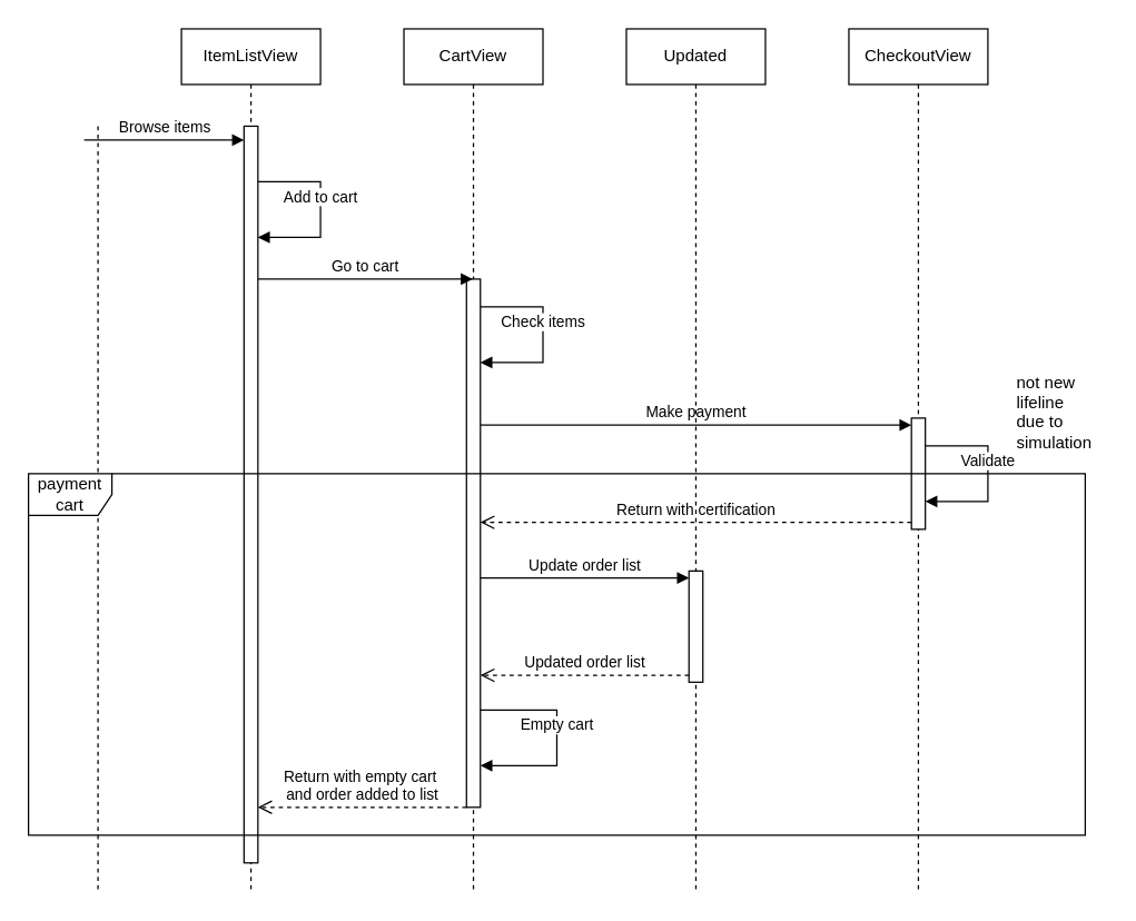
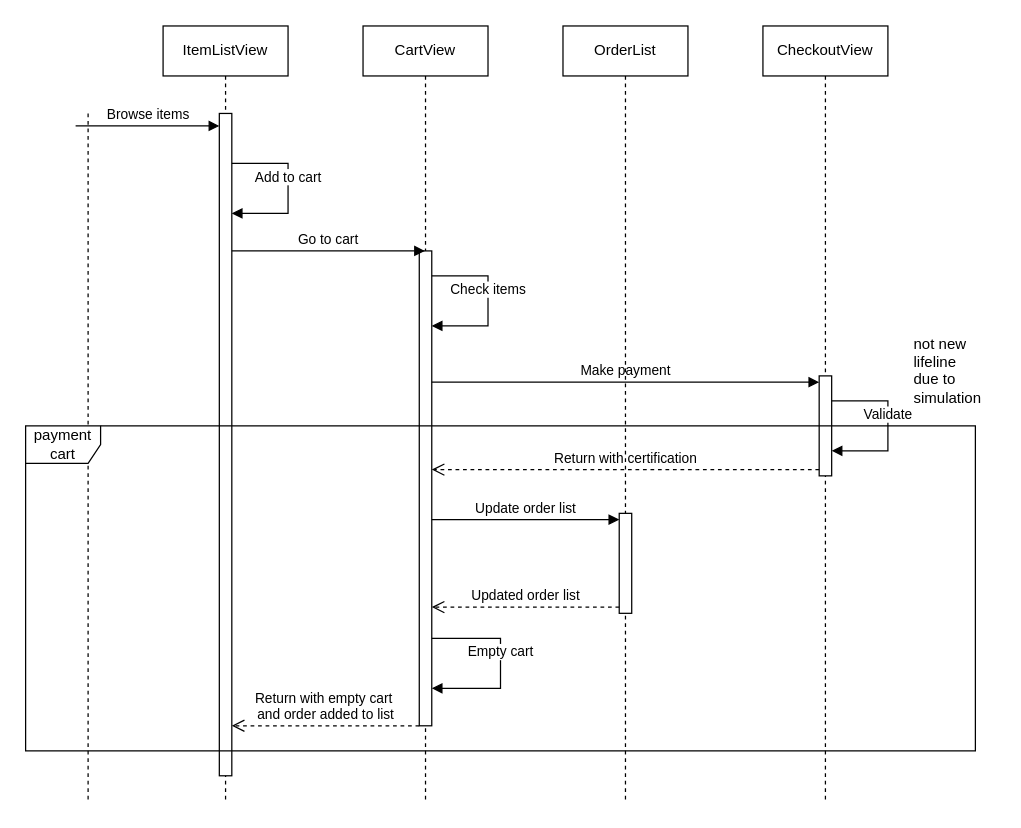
  <mxCell id="0" />
  <mxCell id="1" parent="0" />
  <mxCell id="2" value="ItemListView" style="shape=umlLifeline;perimeter=lifelinePerimeter;whiteSpace=wrap;html=1;container=0;dropTarget=0;collapsible=0;recursiveResize=0;outlineConnect=0;portConstraint=eastwest;newEdgeStyle={&quot;edgeStyle&quot;:&quot;elbowEdgeStyle&quot;,&quot;elbow&quot;:&quot;vertical&quot;,&quot;curved&quot;:0,&quot;rounded&quot;:0};" parent="1" vertex="1"><mxGeometry x="130" y="20" width="100" height="620" as="geometry" /></mxCell>
  <mxCell id="3" value="" style="html=1;points=[];perimeter=orthogonalPerimeter;outlineConnect=0;targetShapes=umlLifeline;portConstraint=eastwest;newEdgeStyle={&quot;edgeStyle&quot;:&quot;elbowEdgeStyle&quot;,&quot;elbow&quot;:&quot;vertical&quot;,&quot;curved&quot;:0,&quot;rounded&quot;:0};" parent="2" vertex="1"><mxGeometry x="45" y="70" width="10" height="530" as="geometry" /></mxCell>
  <mxCell id="4" value="CartView" style="shape=umlLifeline;perimeter=lifelinePerimeter;whiteSpace=wrap;html=1;container=0;dropTarget=0;collapsible=0;recursiveResize=0;outlineConnect=0;portConstraint=eastwest;newEdgeStyle={&quot;edgeStyle&quot;:&quot;elbowEdgeStyle&quot;,&quot;elbow&quot;:&quot;vertical&quot;,&quot;curved&quot;:0,&quot;rounded&quot;:0};" parent="1" vertex="1"><mxGeometry x="290" y="20" width="100" height="620" as="geometry" /></mxCell>
  <mxCell id="5" value="" style="html=1;points=[];perimeter=orthogonalPerimeter;outlineConnect=0;targetShapes=umlLifeline;portConstraint=eastwest;newEdgeStyle={&quot;edgeStyle&quot;:&quot;elbowEdgeStyle&quot;,&quot;elbow&quot;:&quot;vertical&quot;,&quot;curved&quot;:0,&quot;rounded&quot;:0};" parent="4" vertex="1"><mxGeometry x="45" y="180" width="10" height="380" as="geometry" /></mxCell>
  <mxCell id="6" value="Check items" style="html=1;verticalAlign=bottom;endArrow=block;curved=0;rounded=0;elbow=vertical;" edge="1" parent="4" target="5"><mxGeometry width="80" relative="1" as="geometry"><mxPoint x="55" y="200" as="sourcePoint" /><mxPoint x="110" y="280" as="targetPoint" /><Array as="points"><mxPoint x="100" y="200" /><mxPoint x="100" y="240" /></Array></mxGeometry></mxCell>
  <mxCell id="7" value="Empty cart" style="html=1;verticalAlign=bottom;endArrow=block;curved=0;rounded=0;" edge="1" parent="4"><mxGeometry width="80" relative="1" as="geometry"><mxPoint x="55" y="490" as="sourcePoint" /><mxPoint x="55" y="530" as="targetPoint" /><Array as="points"><mxPoint x="110" y="490" /><mxPoint x="110" y="510" /><mxPoint x="110" y="530" /></Array></mxGeometry></mxCell>
  <mxCell id="8" value="Browse items" style="html=1;verticalAlign=bottom;endArrow=block;curved=0;rounded=0;" edge="1" parent="1" target="3"><mxGeometry width="80" relative="1" as="geometry"><mxPoint x="60" y="100" as="sourcePoint" /><mxPoint x="150" y="100" as="targetPoint" /></mxGeometry></mxCell>
  <mxCell id="9" value="Add to cart" style="html=1;verticalAlign=bottom;endArrow=block;curved=0;rounded=0;" edge="1" parent="1" target="3"><mxGeometry width="80" relative="1" as="geometry"><mxPoint x="185" y="130" as="sourcePoint" /><mxPoint x="240" y="170" as="targetPoint" /><Array as="points"><mxPoint x="230" y="130" /><mxPoint x="230" y="170" /></Array></mxGeometry></mxCell>
  <mxCell id="10" value="Go to cart" style="html=1;verticalAlign=bottom;endArrow=block;curved=0;rounded=0;" edge="1" parent="1" source="3" target="4"><mxGeometry width="80" relative="1" as="geometry"><mxPoint x="210" y="230" as="sourcePoint" /><mxPoint x="290" y="230" as="targetPoint" /><Array as="points"><mxPoint x="240" y="200" /></Array></mxGeometry></mxCell>
  <mxCell id="11" value="Make payment" style="html=1;verticalAlign=bottom;endArrow=block;curved=0;rounded=0;entryX=0;entryY=0;entryDx=0;entryDy=5;entryPerimeter=0;" edge="1" parent="1" source="5" target="13"><mxGeometry width="80" relative="1" as="geometry"><mxPoint x="380" y="300" as="sourcePoint" /><mxPoint x="460" y="300" as="targetPoint" /></mxGeometry></mxCell>
  <mxCell id="12" value="CheckoutView" style="shape=umlLifeline;perimeter=lifelinePerimeter;whiteSpace=wrap;html=1;container=1;dropTarget=0;collapsible=0;recursiveResize=0;outlineConnect=0;portConstraint=eastwest;newEdgeStyle={&quot;curved&quot;:0,&quot;rounded&quot;:0};" vertex="1" parent="1"><mxGeometry x="610" y="20" width="100" height="620" as="geometry" /></mxCell>
  <mxCell id="13" value="" style="html=1;points=[[0,0,0,0,5],[0,1,0,0,-5],[1,0,0,0,5],[1,1,0,0,-5]];perimeter=orthogonalPerimeter;outlineConnect=0;targetShapes=umlLifeline;portConstraint=eastwest;newEdgeStyle={&quot;curved&quot;:0,&quot;rounded&quot;:0};" vertex="1" parent="12"><mxGeometry x="45" y="280" width="10" height="80" as="geometry" /></mxCell>
  <mxCell id="14" value="Validate" style="html=1;verticalAlign=bottom;endArrow=block;curved=0;rounded=0;" edge="1" parent="12" source="13" target="13"><mxGeometry width="80" relative="1" as="geometry"><mxPoint x="80" y="310" as="sourcePoint" /><mxPoint x="160" y="310" as="targetPoint" /><Array as="points"><mxPoint x="100" y="340" /></Array></mxGeometry></mxCell>
  <mxCell id="15" value="not new lifeline&amp;nbsp;&lt;div&gt;due to simulation&lt;/div&gt;" style="text;strokeColor=none;fillColor=none;align=left;verticalAlign=middle;spacingLeft=4;spacingRight=4;overflow=hidden;rotatable=0;points=[[0,0.5],[1,0.5]];portConstraint=eastwest;whiteSpace=wrap;html=1;labelBorderColor=none;textShadow=0;" vertex="1" parent="1"><mxGeometry x="725" y="265" width="70" height="60" as="geometry" /></mxCell>
  <mxCell id="16" value="Return with certification" style="html=1;verticalAlign=bottom;endArrow=open;dashed=1;endSize=8;curved=0;rounded=0;exitX=0;exitY=1;exitDx=0;exitDy=-5;exitPerimeter=0;" edge="1" parent="1" source="13" target="5"><mxGeometry relative="1" as="geometry"><mxPoint x="470" y="330" as="sourcePoint" /><mxPoint x="390" y="330" as="targetPoint" /></mxGeometry></mxCell>
  <mxCell id="17" value="Return with empty cart&amp;nbsp;&lt;div&gt;and order added to list&lt;/div&gt;" style="html=1;verticalAlign=bottom;endArrow=open;dashed=1;endSize=8;curved=0;rounded=0;" edge="1" parent="1"><mxGeometry relative="1" as="geometry"><mxPoint x="335" y="580" as="sourcePoint" /><mxPoint x="185" y="580" as="targetPoint" /></mxGeometry></mxCell>
  <mxCell id="18" value="Update order list" style="html=1;verticalAlign=bottom;endArrow=block;curved=0;rounded=0;entryX=0;entryY=0;entryDx=0;entryDy=5;entryPerimeter=0;" edge="1" parent="1" source="5" target="20"><mxGeometry width="80" relative="1" as="geometry"><mxPoint x="370" y="410" as="sourcePoint" /><mxPoint x="450" y="410" as="targetPoint" /></mxGeometry></mxCell>
- <mxCell id="19" value="Updated" style="shape=umlLifeline;perimeter=lifelinePerimeter;whiteSpace=wrap;html=1;container=1;dropTarget=0;collapsible=0;recursiveResize=0;outlineConnect=0;portConstraint=eastwest;newEdgeStyle={&quot;curved&quot;:0,&quot;rounded&quot;:0};" vertex="1" parent="1"><mxGeometry x="450" y="20" width="100" height="620" as="geometry" /></mxCell>
+ <mxCell id="19" value="OrderList" style="shape=umlLifeline;perimeter=lifelinePerimeter;whiteSpace=wrap;html=1;container=1;dropTarget=0;collapsible=0;recursiveResize=0;outlineConnect=0;portConstraint=eastwest;newEdgeStyle={&quot;curved&quot;:0,&quot;rounded&quot;:0};" vertex="1" parent="1"><mxGeometry x="450" y="20" width="100" height="620" as="geometry" /></mxCell>
  <mxCell id="20" value="" style="html=1;points=[[0,0,0,0,5],[0,1,0,0,-5],[1,0,0,0,5],[1,1,0,0,-5]];perimeter=orthogonalPerimeter;outlineConnect=0;targetShapes=umlLifeline;portConstraint=eastwest;newEdgeStyle={&quot;curved&quot;:0,&quot;rounded&quot;:0};" vertex="1" parent="19"><mxGeometry x="45" y="390" width="10" height="80" as="geometry" /></mxCell>
  <mxCell id="21" value="Updated order list" style="html=1;verticalAlign=bottom;endArrow=open;dashed=1;endSize=8;curved=0;rounded=0;exitX=0;exitY=1;exitDx=0;exitDy=-5;exitPerimeter=0;" edge="1" parent="1" source="20" target="5"><mxGeometry relative="1" as="geometry"><mxPoint x="470" y="490" as="sourcePoint" /><mxPoint x="390" y="490" as="targetPoint" /></mxGeometry></mxCell>
  <mxCell id="22" value="" style="html=1;verticalAlign=bottom;endArrow=none;dashed=1;endSize=8;curved=0;rounded=0;endFill=0;" edge="1" parent="1"><mxGeometry relative="1" as="geometry"><mxPoint x="70" y="90" as="sourcePoint" /><mxPoint x="70" y="640" as="targetPoint" /></mxGeometry></mxCell>
  <mxCell id="23" value="payment cart" style="shape=umlFrame;whiteSpace=wrap;html=1;pointerEvents=0;" vertex="1" parent="1"><mxGeometry x="20" y="340" width="760" height="260" as="geometry" /></mxCell>
